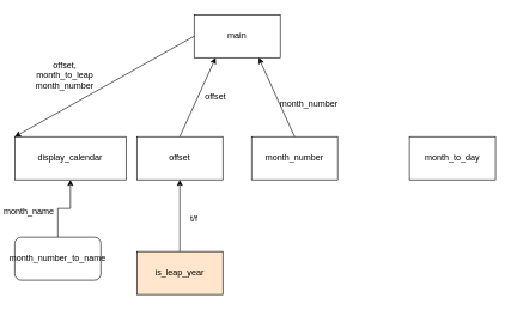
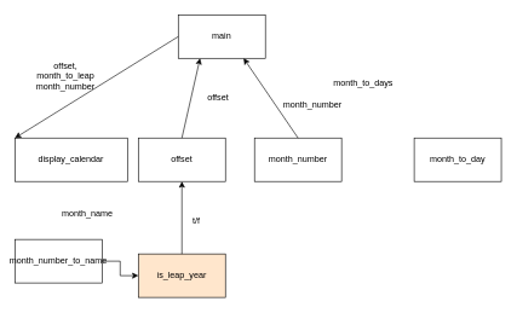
  <mxCell id="0" />
  <mxCell id="1" parent="0" />
- <mxCell id="2" value="main" style="rounded=0;whiteSpace=wrap;html=1;" vertex="1" parent="1"><mxGeometry x="270" y="20" width="120" height="60" as="geometry" /></mxCell>
+ <mxCell id="2" value="main" style="rounded=0;whiteSpace=wrap;html=1;" vertex="1" parent="1"><mxGeometry x="245" y="20" width="120" height="60" as="geometry" /></mxCell>
  <mxCell id="3" value="month_to_day" style="rounded=0;whiteSpace=wrap;html=1;" vertex="1" parent="1"><mxGeometry x="570" y="190" width="120" height="60" as="geometry" /></mxCell>
+ <mxCell id="4" value="month_to_days" style="text;html=1;strokeColor=none;fillColor=none;align=center;verticalAlign=middle;whiteSpace=wrap;rounded=0;" vertex="1" parent="1"><mxGeometry x="470" y="100" width="60" height="30" as="geometry" /></mxCell>
  <mxCell id="5" value="month_number" style="rounded=0;whiteSpace=wrap;html=1;" vertex="1" parent="1"><mxGeometry x="350" y="190" width="120" height="60" as="geometry" /></mxCell>
  <mxCell id="6" value="" style="endArrow=classic;html=1;rounded=0;exitX=0.5;exitY=0;exitDx=0;exitDy=0;entryX=0.75;entryY=1;entryDx=0;entryDy=0;" edge="1" parent="1" source="5" target="2"><mxGeometry width="50" height="50" relative="1" as="geometry"><mxPoint x="320" y="230" as="sourcePoint" /><mxPoint x="370" y="180" as="targetPoint" /></mxGeometry></mxCell>
  <mxCell id="7" value="month_number" style="text;html=1;strokeColor=none;fillColor=none;align=center;verticalAlign=middle;whiteSpace=wrap;rounded=0;" vertex="1" parent="1"><mxGeometry x="400" y="130" width="60" height="30" as="geometry" /></mxCell>
  <mxCell id="8" value="offset" style="rounded=0;whiteSpace=wrap;html=1;" vertex="1" parent="1"><mxGeometry x="190" y="190" width="120" height="60" as="geometry" /></mxCell>
  <mxCell id="9" value="" style="endArrow=classic;html=1;rounded=0;entryX=0.25;entryY=1;entryDx=0;entryDy=0;exitX=0.5;exitY=0;exitDx=0;exitDy=0;" edge="1" parent="1" source="8" target="2"><mxGeometry width="50" height="50" relative="1" as="geometry"><mxPoint x="320" y="230" as="sourcePoint" /><mxPoint x="370" y="180" as="targetPoint" /></mxGeometry></mxCell>
  <mxCell id="10" value="offset" style="text;html=1;strokeColor=none;fillColor=none;align=center;verticalAlign=middle;whiteSpace=wrap;rounded=0;" vertex="1" parent="1"><mxGeometry x="270" y="120" width="60" height="30" as="geometry" /></mxCell>
  <mxCell id="11" value="is_leap_year" style="rounded=0;whiteSpace=wrap;html=1;fillColor=#ffe6cc;" vertex="1" parent="1"><mxGeometry x="190" y="350" width="120" height="60" as="geometry" /></mxCell>
  <mxCell id="12" value="" style="endArrow=classic;html=1;rounded=0;exitX=0.5;exitY=0;exitDx=0;exitDy=0;entryX=0.5;entryY=1;entryDx=0;entryDy=0;" edge="1" parent="1" source="11" target="8"><mxGeometry width="50" height="50" relative="1" as="geometry"><mxPoint x="320" y="230" as="sourcePoint" /><mxPoint x="370" y="180" as="targetPoint" /></mxGeometry></mxCell>
  <mxCell id="13" value="t/f" style="text;html=1;strokeColor=none;fillColor=none;align=center;verticalAlign=middle;whiteSpace=wrap;rounded=0;" vertex="1" parent="1"><mxGeometry x="240" y="290" width="60" height="30" as="geometry" /></mxCell>
  <mxCell id="14" value="display_calendar" style="rounded=0;whiteSpace=wrap;html=1;" vertex="1" parent="1"><mxGeometry x="20" y="190" width="155" height="60" as="geometry" /></mxCell>
  <mxCell id="15" value="offset, month_to_leap&lt;br&gt;month_number" style="text;html=1;strokeColor=none;fillColor=none;align=center;verticalAlign=middle;whiteSpace=wrap;rounded=0;" vertex="1" parent="1"><mxGeometry x="60" y="90" width="60" height="30" as="geometry" /></mxCell>
  <mxCell id="16" value="" style="endArrow=classic;html=1;rounded=0;exitX=0;exitY=0.5;exitDx=0;exitDy=0;entryX=0;entryY=0;entryDx=0;entryDy=0;" edge="1" parent="1" source="2" target="14"><mxGeometry width="50" height="50" relative="1" as="geometry"><mxPoint x="320" y="220" as="sourcePoint" /><mxPoint x="370" y="170" as="targetPoint" /></mxGeometry></mxCell>
- <mxCell id="17" value="" style="edgeStyle=orthogonalEdgeStyle;rounded=0;orthogonalLoop=1;jettySize=auto;html=1;" edge="1" parent="1" source="18" target="14"><mxGeometry relative="1" as="geometry" /></mxCell>
- <mxCell id="18" value="month_number_to_name" style="whiteSpace=wrap;html=1;rounded=1;" vertex="1" parent="1"><mxGeometry x="20" y="330" width="120" height="60" as="geometry" /></mxCell>
- <mxCell id="19" value="month_name" style="text;html=1;strokeColor=none;fillColor=none;align=center;verticalAlign=middle;whiteSpace=wrap;rounded=0;" vertex="1" parent="1"><mxGeometry x="10" y="280" width="60" height="30" as="geometry" /></mxCell>
+ <mxCell id="17" value="" style="edgeStyle=orthogonalEdgeStyle;rounded=0;orthogonalLoop=1;jettySize=auto;html=1;" edge="1" parent="1" source="18" target="11"><mxGeometry relative="1" as="geometry" /></mxCell>
+ <mxCell id="18" value="month_number_to_name" style="rounded=0;whiteSpace=wrap;html=1;" vertex="1" parent="1"><mxGeometry x="20" y="330" width="120" height="60" as="geometry" /></mxCell>
+ <mxCell id="19" value="month_name" style="text;html=1;strokeColor=none;fillColor=none;align=center;verticalAlign=middle;whiteSpace=wrap;rounded=0;" vertex="1" parent="1"><mxGeometry x="90" y="280" width="60" height="30" as="geometry" /></mxCell>
